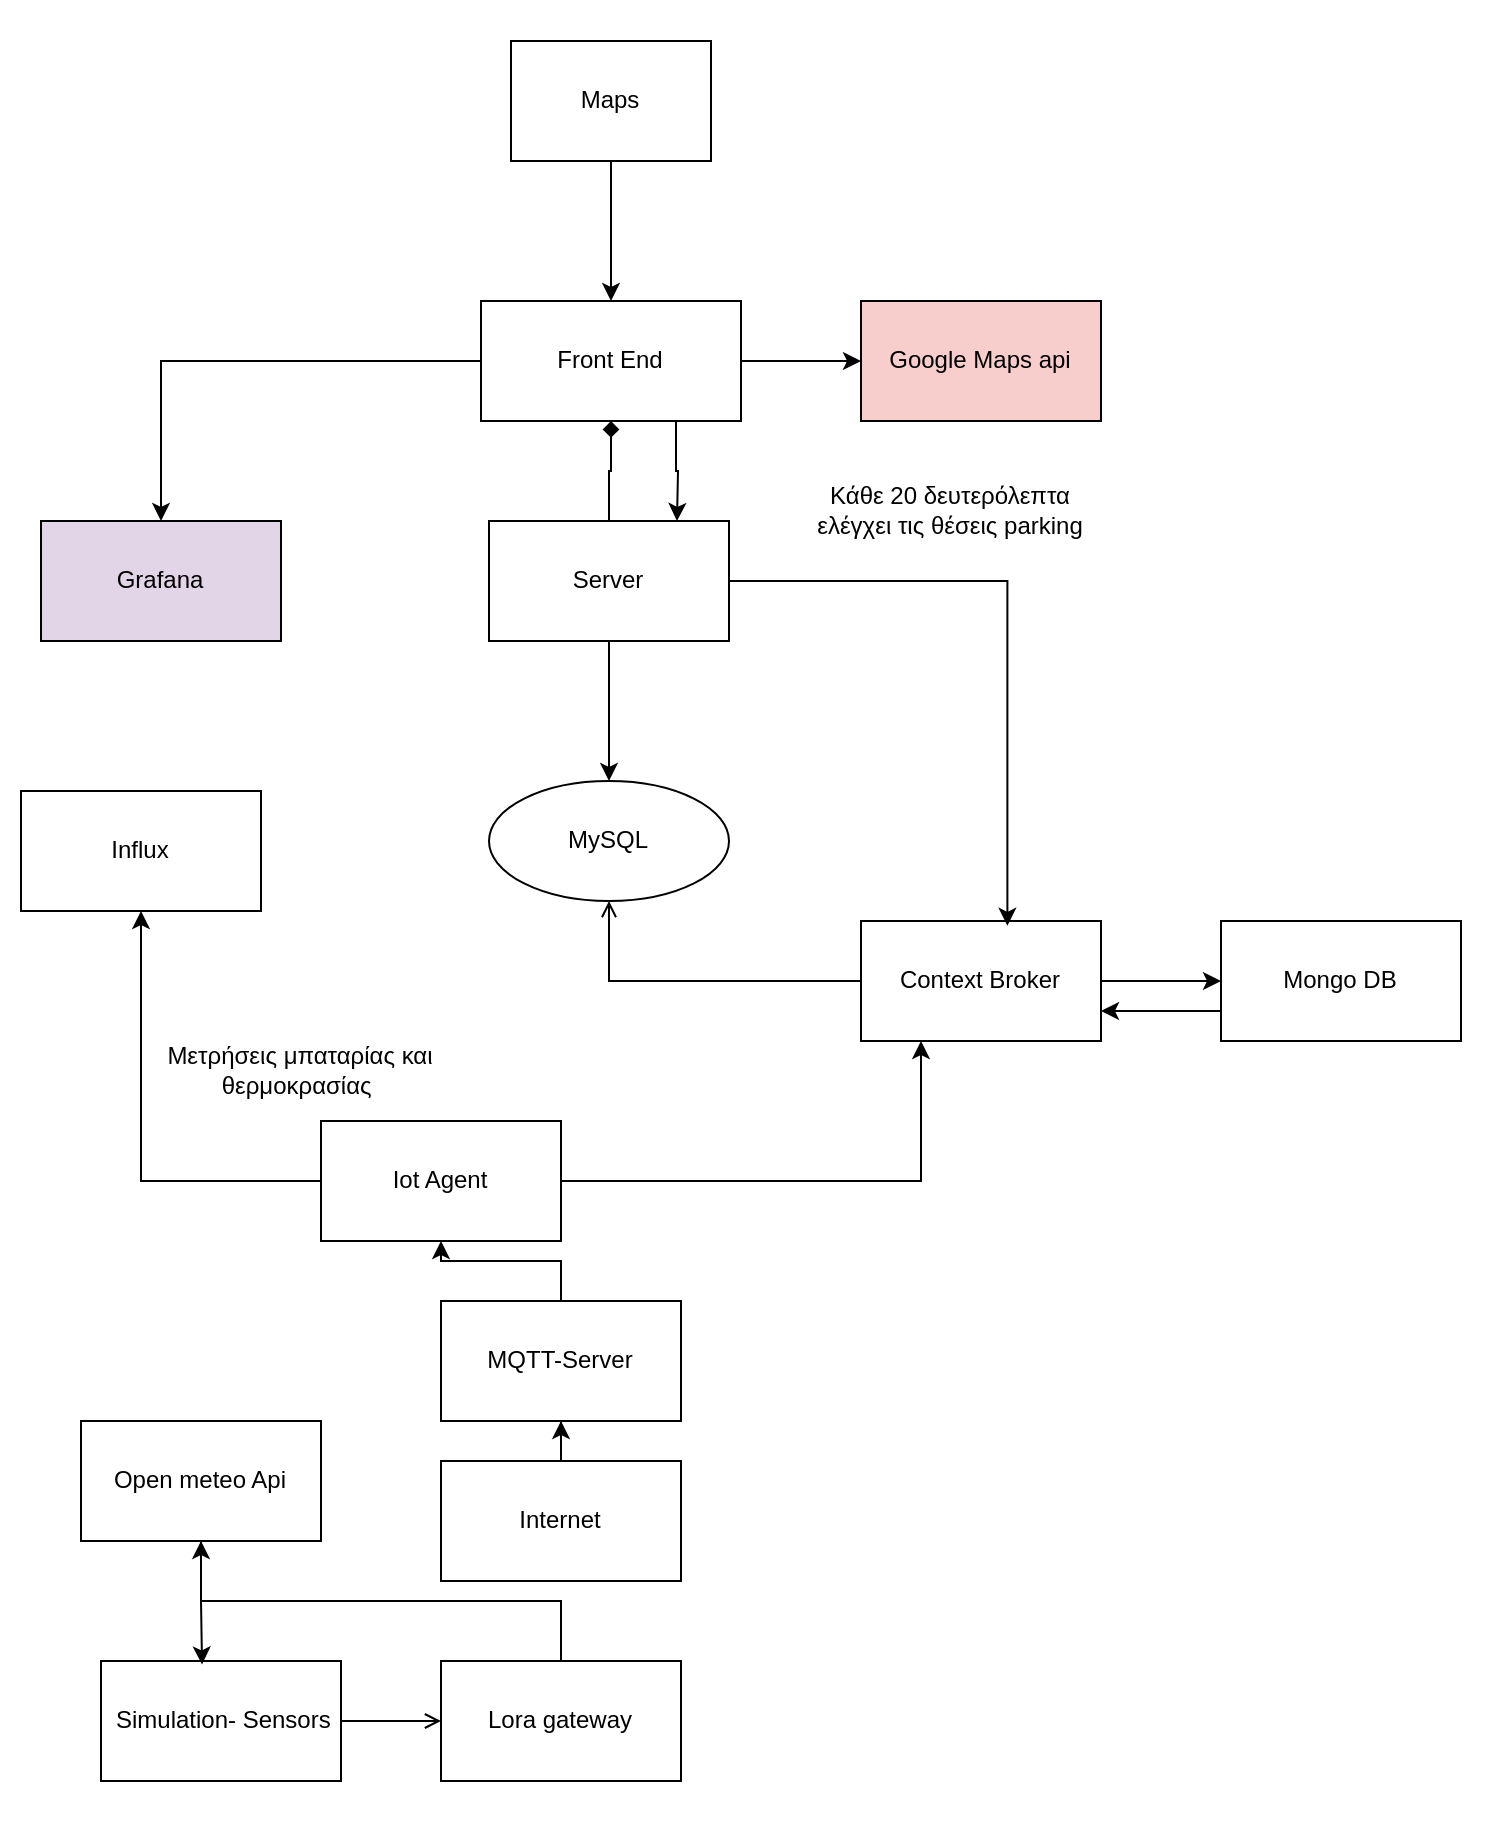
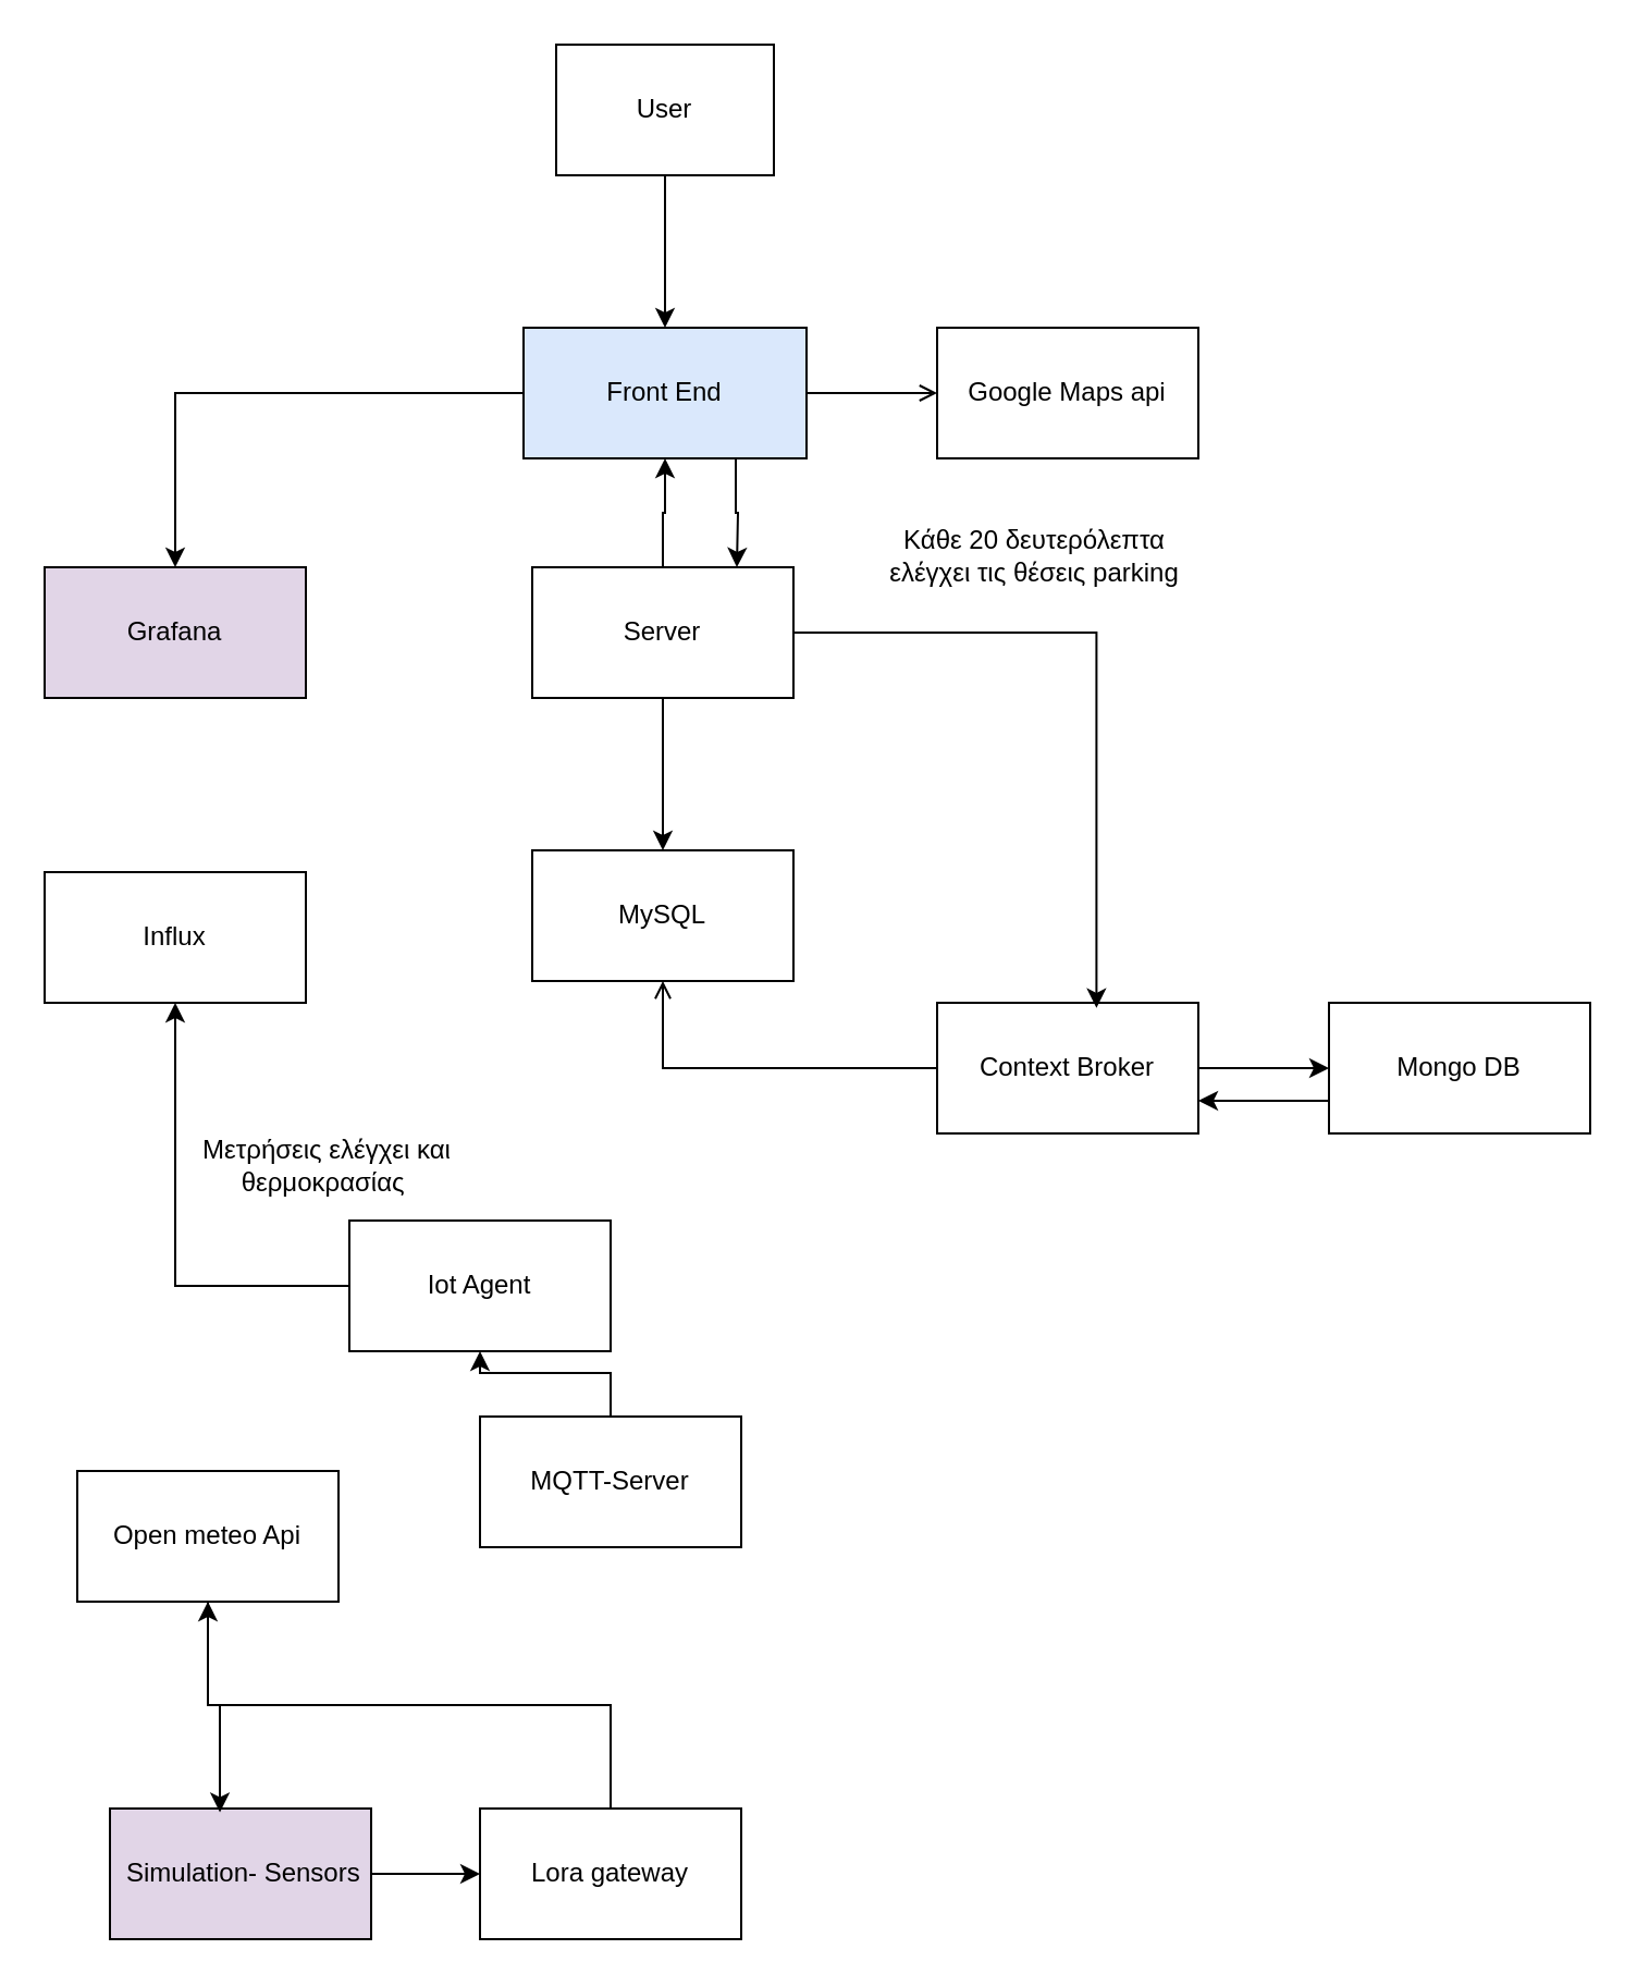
  <mxCell id="0" />
  <mxCell id="1" parent="0" />
- <mxCell id="2" style="edgeStyle=orthogonalEdgeStyle;rounded=0;orthogonalLoop=1;jettySize=auto;html=1;entryX=0.25;entryY=1;entryDx=0;entryDy=0;exitX=1;exitY=0.5;exitDx=0;exitDy=0;" parent="1" source="22" target="10" edge="1"><mxGeometry relative="1" as="geometry"><mxPoint x="350" y="560" as="sourcePoint" /></mxGeometry></mxCell>
  <mxCell id="3" style="edgeStyle=orthogonalEdgeStyle;rounded=0;orthogonalLoop=1;jettySize=auto;html=1;exitX=0;exitY=0.5;exitDx=0;exitDy=0;" parent="1" source="22" target="6" edge="1"><mxGeometry relative="1" as="geometry"><mxPoint x="170" y="560" as="sourcePoint" /></mxGeometry></mxCell>
  <mxCell id="4" style="edgeStyle=orthogonalEdgeStyle;rounded=0;orthogonalLoop=1;jettySize=auto;html=1;exitX=0.5;exitY=0;exitDx=0;exitDy=0;entryX=0.5;entryY=1;entryDx=0;entryDy=0;" parent="1" source="5" target="22" edge="1"><mxGeometry relative="1" as="geometry" /></mxCell>
  <mxCell id="5" value="MQTT-Server" style="rounded=0;whiteSpace=wrap;html=1;" parent="1" vertex="1"><mxGeometry x="220" y="650" width="120" height="60" as="geometry" /></mxCell>
- <mxCell id="6" value="Influx" style="rounded=0;whiteSpace=wrap;html=1;" parent="1" vertex="1"><mxGeometry x="10" y="395" width="120" height="60" as="geometry" /></mxCell>
+ <mxCell id="6" value="Influx" style="rounded=0;whiteSpace=wrap;html=1;" parent="1" vertex="1"><mxGeometry x="20" y="400" width="120" height="60" as="geometry" /></mxCell>
  <mxCell id="7" value="Grafana" style="rounded=0;whiteSpace=wrap;html=1;fillColor=#e1d5e7;" parent="1" vertex="1"><mxGeometry x="20" y="260" width="120" height="60" as="geometry" /></mxCell>
  <mxCell id="8" style="edgeStyle=orthogonalEdgeStyle;rounded=0;orthogonalLoop=1;jettySize=auto;html=1;exitX=0;exitY=0.5;exitDx=0;exitDy=0;entryX=0.5;entryY=1;entryDx=0;entryDy=0;endArrow=open;" parent="1" source="10" target="14" edge="1"><mxGeometry relative="1" as="geometry" /></mxCell>
  <mxCell id="9" style="edgeStyle=orthogonalEdgeStyle;rounded=0;orthogonalLoop=1;jettySize=auto;html=1;exitX=1;exitY=0.5;exitDx=0;exitDy=0;entryX=0;entryY=0.5;entryDx=0;entryDy=0;" parent="1" source="10" target="24" edge="1"><mxGeometry relative="1" as="geometry" /></mxCell>
  <mxCell id="10" value="Context Broker" style="rounded=0;whiteSpace=wrap;html=1;" parent="1" vertex="1"><mxGeometry x="430" y="460" width="120" height="60" as="geometry" /></mxCell>
  <mxCell id="11" style="edgeStyle=orthogonalEdgeStyle;rounded=0;orthogonalLoop=1;jettySize=auto;html=1;exitX=0.5;exitY=1;exitDx=0;exitDy=0;entryX=0.5;entryY=0;entryDx=0;entryDy=0;" parent="1" source="13" target="14" edge="1"><mxGeometry relative="1" as="geometry" /></mxCell>
- <mxCell id="12" style="edgeStyle=orthogonalEdgeStyle;rounded=0;orthogonalLoop=1;jettySize=auto;html=1;exitX=0.5;exitY=0;exitDx=0;exitDy=0;entryX=0.5;entryY=1;entryDx=0;entryDy=0;endArrow=diamond;" parent="1" source="13" target="17" edge="1"><mxGeometry relative="1" as="geometry" /></mxCell>
+ <mxCell id="12" style="edgeStyle=orthogonalEdgeStyle;rounded=0;orthogonalLoop=1;jettySize=auto;html=1;exitX=0.5;exitY=0;exitDx=0;exitDy=0;entryX=0.5;entryY=1;entryDx=0;entryDy=0;" parent="1" source="13" target="17" edge="1"><mxGeometry relative="1" as="geometry" /></mxCell>
  <mxCell id="13" value="Server" style="rounded=0;whiteSpace=wrap;html=1;" parent="1" vertex="1"><mxGeometry x="244" y="260" width="120" height="60" as="geometry" /></mxCell>
- <mxCell id="14" value="MySQL" style="ellipse;whiteSpace=wrap;html=1;" parent="1" vertex="1"><mxGeometry x="244" y="390" width="120" height="60" as="geometry" /></mxCell>
- <mxCell id="15" style="edgeStyle=orthogonalEdgeStyle;rounded=0;orthogonalLoop=1;jettySize=auto;html=1;exitX=1;exitY=0.5;exitDx=0;exitDy=0;entryX=0;entryY=0.5;entryDx=0;entryDy=0;" parent="1" source="17" target="25" edge="1"><mxGeometry relative="1" as="geometry" /></mxCell>
+ <mxCell id="14" value="MySQL" style="rounded=0;whiteSpace=wrap;html=1;" parent="1" vertex="1"><mxGeometry x="244" y="390" width="120" height="60" as="geometry" /></mxCell>
+ <mxCell id="15" style="edgeStyle=orthogonalEdgeStyle;rounded=0;orthogonalLoop=1;jettySize=auto;html=1;exitX=1;exitY=0.5;exitDx=0;exitDy=0;entryX=0;entryY=0.5;entryDx=0;entryDy=0;endArrow=open;" parent="1" source="17" target="25" edge="1"><mxGeometry relative="1" as="geometry" /></mxCell>
  <mxCell id="16" style="edgeStyle=orthogonalEdgeStyle;rounded=0;orthogonalLoop=1;jettySize=auto;html=1;exitX=0;exitY=0.5;exitDx=0;exitDy=0;entryX=0.5;entryY=0;entryDx=0;entryDy=0;" parent="1" source="17" target="7" edge="1"><mxGeometry relative="1" as="geometry" /></mxCell>
- <mxCell id="17" value="Front End" style="rounded=0;whiteSpace=wrap;html=1;" parent="1" vertex="1"><mxGeometry x="240" y="150" width="130" height="60" as="geometry" /></mxCell>
+ <mxCell id="17" value="Front End" style="rounded=0;whiteSpace=wrap;html=1;fillColor=#dae8fc;" parent="1" vertex="1"><mxGeometry x="240" y="150" width="130" height="60" as="geometry" /></mxCell>
  <mxCell id="18" value="Κάθε 20 δευτερόλεπτα ελέγχει τις θέσεις parking" style="text;html=1;align=center;verticalAlign=middle;whiteSpace=wrap;rounded=0;" parent="1" vertex="1"><mxGeometry x="400" y="240" width="150" height="30" as="geometry" /></mxCell>
- <mxCell id="19" value="Μετρήσεις μπαταρίας και θερμοκρασίας&amp;nbsp;" style="text;html=1;align=center;verticalAlign=middle;whiteSpace=wrap;rounded=0;" parent="1" vertex="1"><mxGeometry x="80" y="520" width="140" height="30" as="geometry" /></mxCell>
- <mxCell id="20" style="edgeStyle=orthogonalEdgeStyle;rounded=0;orthogonalLoop=1;jettySize=auto;html=1;exitX=1;exitY=0.5;exitDx=0;exitDy=0;entryX=0;entryY=0.5;entryDx=0;entryDy=0;endArrow=open;" parent="1" source="21" target="28" edge="1"><mxGeometry relative="1" as="geometry" /></mxCell>
- <mxCell id="21" value="&amp;nbsp;Simulation- Sensors" style="rounded=0;whiteSpace=wrap;html=1;" parent="1" vertex="1"><mxGeometry x="50" y="830" width="120" height="60" as="geometry" /></mxCell>
+ <mxCell id="19" value="Μετρήσεις ελέγχει και θερμοκρασίας&amp;nbsp;" style="text;html=1;align=center;verticalAlign=middle;whiteSpace=wrap;rounded=0;" parent="1" vertex="1"><mxGeometry x="80" y="520" width="140" height="30" as="geometry" /></mxCell>
+ <mxCell id="20" style="edgeStyle=orthogonalEdgeStyle;rounded=0;orthogonalLoop=1;jettySize=auto;html=1;exitX=1;exitY=0.5;exitDx=0;exitDy=0;entryX=0;entryY=0.5;entryDx=0;entryDy=0;" parent="1" source="21" target="28" edge="1"><mxGeometry relative="1" as="geometry" /></mxCell>
+ <mxCell id="21" value="&amp;nbsp;Simulation- Sensors" style="rounded=0;whiteSpace=wrap;html=1;fillColor=#e1d5e7;" parent="1" vertex="1"><mxGeometry x="50" y="830" width="120" height="60" as="geometry" /></mxCell>
  <mxCell id="22" value="Iot Agent" style="rounded=0;whiteSpace=wrap;html=1;" parent="1" vertex="1"><mxGeometry x="160" y="560" width="120" height="60" as="geometry" /></mxCell>
  <mxCell id="23" style="edgeStyle=orthogonalEdgeStyle;rounded=0;orthogonalLoop=1;jettySize=auto;html=1;exitX=0;exitY=0.75;exitDx=0;exitDy=0;entryX=1;entryY=0.75;entryDx=0;entryDy=0;" parent="1" source="24" target="10" edge="1"><mxGeometry relative="1" as="geometry" /></mxCell>
  <mxCell id="24" value="Mongo DB" style="rounded=0;whiteSpace=wrap;html=1;" parent="1" vertex="1"><mxGeometry x="610" y="460" width="120" height="60" as="geometry" /></mxCell>
- <mxCell id="25" value="Google Maps api" style="rounded=0;whiteSpace=wrap;html=1;fillColor=#f8cecc;" parent="1" vertex="1"><mxGeometry x="430" y="150" width="120" height="60" as="geometry" /></mxCell>
- <mxCell id="26" value="Open meteo Api" style="rounded=0;whiteSpace=wrap;html=1;" parent="1" vertex="1"><mxGeometry x="40" y="710" width="120" height="60" as="geometry" /></mxCell>
+ <mxCell id="25" value="Google Maps api" style="rounded=0;whiteSpace=wrap;html=1;" parent="1" vertex="1"><mxGeometry x="430" y="150" width="120" height="60" as="geometry" /></mxCell>
+ <mxCell id="26" value="Open meteo Api" style="rounded=0;whiteSpace=wrap;html=1;" parent="1" vertex="1"><mxGeometry x="35" y="675" width="120" height="60" as="geometry" /></mxCell>
  <mxCell id="27" style="edgeStyle=orthogonalEdgeStyle;rounded=0;orthogonalLoop=1;jettySize=auto;html=1;exitX=0.5;exitY=0;exitDx=0;exitDy=0;" parent="1" source="28" target="26" edge="1"><mxGeometry relative="1" as="geometry" /></mxCell>
  <mxCell id="28" value="Lora gateway" style="rounded=0;whiteSpace=wrap;html=1;" parent="1" vertex="1"><mxGeometry x="220" y="830" width="120" height="60" as="geometry" /></mxCell>
  <mxCell id="29" style="edgeStyle=orthogonalEdgeStyle;rounded=0;orthogonalLoop=1;jettySize=auto;html=1;exitX=0.5;exitY=1;exitDx=0;exitDy=0;entryX=0.421;entryY=0.029;entryDx=0;entryDy=0;entryPerimeter=0;" parent="1" source="26" target="21" edge="1"><mxGeometry relative="1" as="geometry" /></mxCell>
- <mxCell id="30" style="edgeStyle=orthogonalEdgeStyle;rounded=0;orthogonalLoop=1;jettySize=auto;html=1;exitX=0.5;exitY=0;exitDx=0;exitDy=0;" parent="1" source="31" target="5" edge="1"><mxGeometry relative="1" as="geometry" /></mxCell>
- <mxCell id="31" value="Internet" style="rounded=0;whiteSpace=wrap;html=1;" parent="1" vertex="1"><mxGeometry x="220" y="730" width="120" height="60" as="geometry" /></mxCell>
  <mxCell id="32" value="" style="edgeStyle=orthogonalEdgeStyle;rounded=0;orthogonalLoop=1;jettySize=auto;html=1;" parent="1" source="33" target="17" edge="1"><mxGeometry relative="1" as="geometry" /></mxCell>
- <mxCell id="33" value="Maps" style="rounded=0;whiteSpace=wrap;html=1;" parent="1" vertex="1"><mxGeometry x="255" y="20" width="100" height="60" as="geometry" /></mxCell>
+ <mxCell id="33" value="User" style="rounded=0;whiteSpace=wrap;html=1;" parent="1" vertex="1"><mxGeometry x="255" y="20" width="100" height="60" as="geometry" /></mxCell>
  <mxCell id="34" style="edgeStyle=orthogonalEdgeStyle;rounded=0;orthogonalLoop=1;jettySize=auto;html=1;exitX=0.75;exitY=1;exitDx=0;exitDy=0;" parent="1" source="17" edge="1"><mxGeometry relative="1" as="geometry"><mxPoint x="338" y="260" as="targetPoint" /></mxGeometry></mxCell>
  <mxCell id="35" style="edgeStyle=orthogonalEdgeStyle;rounded=0;orthogonalLoop=1;jettySize=auto;html=1;exitX=1;exitY=0.5;exitDx=0;exitDy=0;entryX=0.61;entryY=0.04;entryDx=0;entryDy=0;entryPerimeter=0;" parent="1" source="13" target="10" edge="1"><mxGeometry relative="1" as="geometry" /></mxCell>
